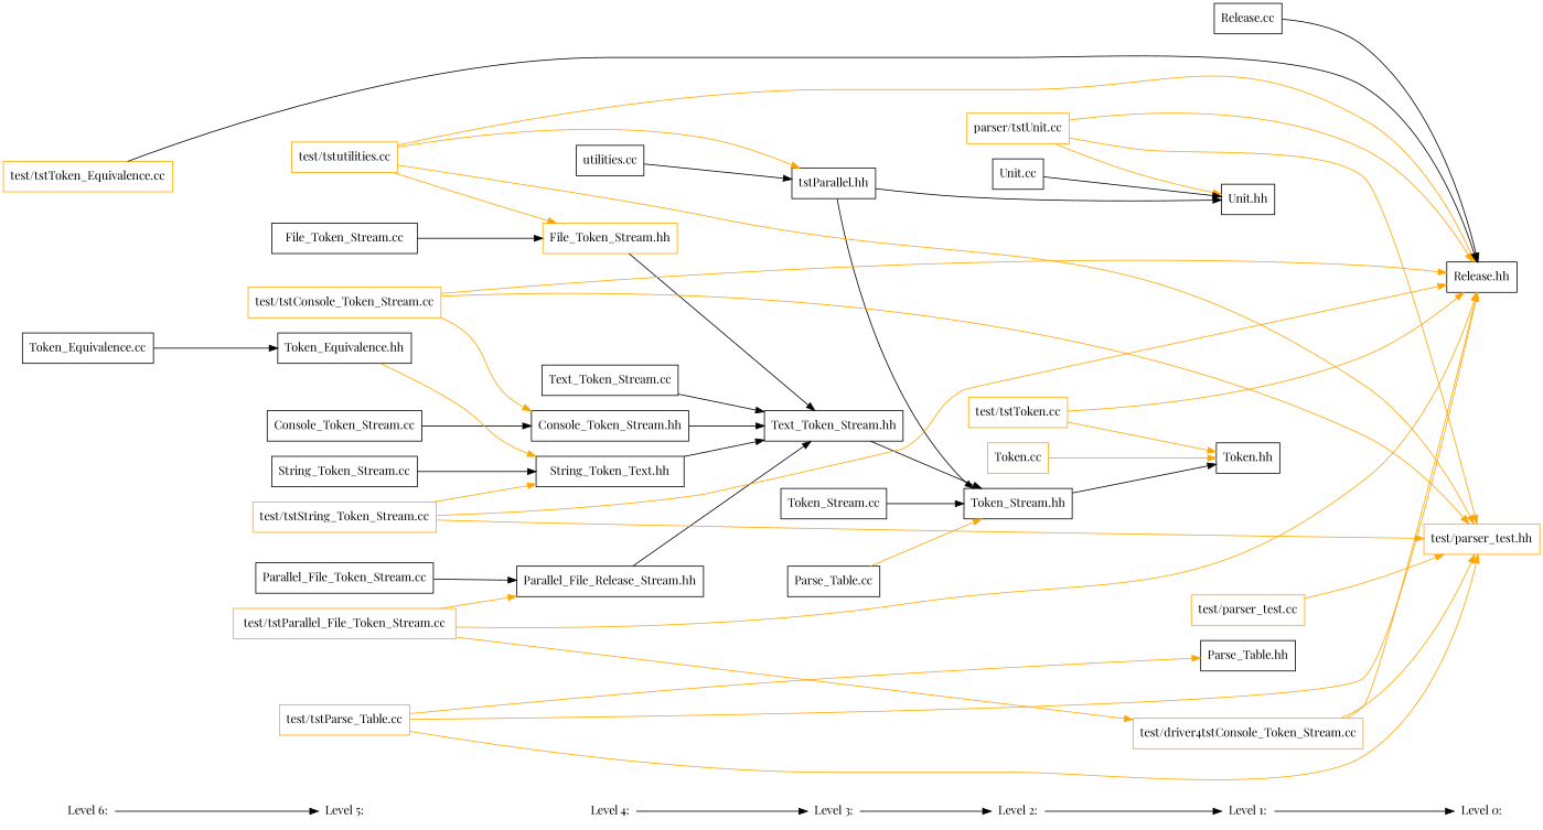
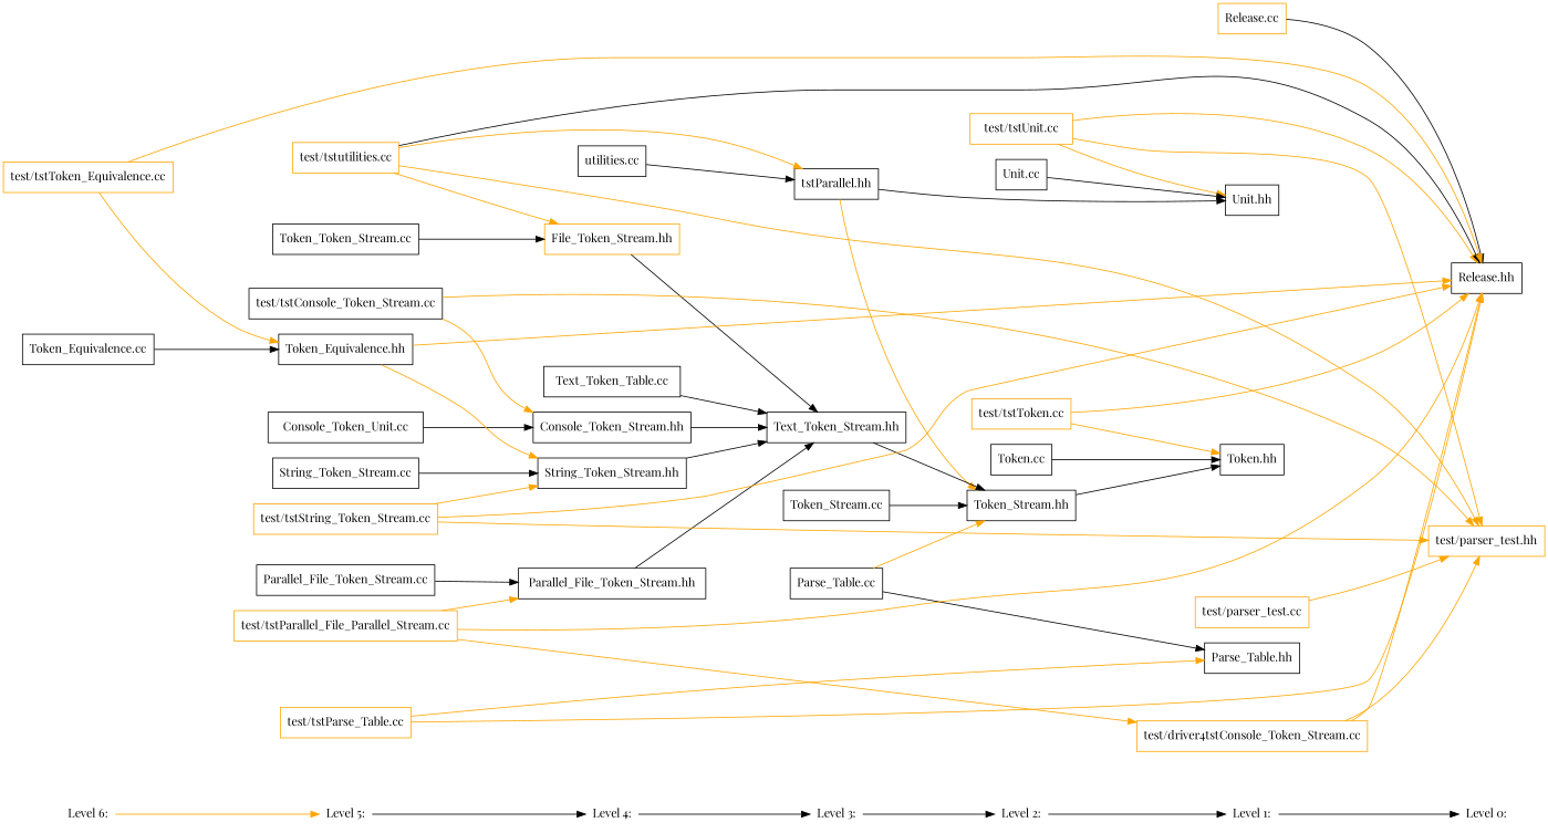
  digraph {
    fontname="Playfair Display"
    rankdir=LR
    ranksep=1
    node [fontname="Playfair Display" shape=box]
    edge [fontname="Playfair Display" color=orange]
    n1 [fontsize=14 label="Level 0:" shape=plaintext]
    n2 [color=orange label="test/parser_test.hh"]
    n3 [label="Release.hh"]
    n4 [fontsize=14 label="Level 1:" shape=plaintext]
    n5 [label="Parse_Table.hh"]
    n6 [label="Unit.hh"]
    n7 [label="Token.hh"]
    n8 [color=orange label="test/driver4tstConsole_Token_Stream.cc"]
-   n9 [label="Release.cc"]
+   n9 [label="Release.cc" color=orange]
    n10 [color=orange label="test/parser_test.cc"]
    n11 [fontsize=14 label="Level 2:" shape=plaintext]
-   n12 [color=orange label="parser/tstUnit.cc"]
+   n12 [color=orange label="test/tstUnit.cc"]
    n13 [color=orange label="test/tstToken.cc"]
    n14 [label="Token_Stream.hh"]
-   n15 [label="Token.cc" color=orange]
+   n15 [label="Token.cc"]
    n16 [label="Unit.cc"]
    n17 [fontsize=14 label="Level 3:" shape=plaintext]
    n18 [label="tstParallel.hh"]
    n19 [label="Parse_Table.cc"]
    n20 [label="Token_Stream.cc"]
    n21 [label="Text_Token_Stream.hh"]
    n22 [fontsize=14 label="Level 4:" shape=plaintext]
    n23 [label="Console_Token_Stream.hh"]
-   n24 [label="Text_Token_Stream.cc"]
-   n25 [label="String_Token_Text.hh"]
+   n24 [label="Text_Token_Table.cc"]
+   n25 [label="String_Token_Stream.hh"]
    n26 [color=orange label="File_Token_Stream.hh"]
-   n27 [label="Parallel_File_Release_Stream.hh"]
+   n27 [label="Parallel_File_Token_Stream.hh"]
    n28 [label="utilities.cc"]
    n29 [fontsize=14 label="Level 5:" shape=plaintext]
-   n30 [label="File_Token_Stream.cc"]
+   n30 [label="Token_Token_Stream.cc"]
    n31 [label="Parallel_File_Token_Stream.cc"]
    n32 [color=orange label="test/tstParse_Table.cc"]
    n33 [color=orange label="test/tstutilities.cc"]
-   n34 [color=orange label="test/tstParallel_File_Token_Stream.cc"]
-   n35 [label="Console_Token_Stream.cc"]
+   n34 [color=orange label="test/tstParallel_File_Parallel_Stream.cc"]
+   n35 [label="Console_Token_Unit.cc"]
    n36 [label="String_Token_Stream.cc"]
    n37 [label="Token_Equivalence.hh"]
-   n38 [color=orange label="test/tstConsole_Token_Stream.cc"]
+   n38 [color=black label="test/tstConsole_Token_Stream.cc"]
    n39 [color=orange label="test/tstString_Token_Stream.cc"]
    n40 [fontsize=14 label="Level 6:" shape=plaintext]
    n41 [label="Token_Equivalence.cc"]
    n42 [color=orange label="test/tstToken_Equivalence.cc"]
    subgraph sub_1 {
      rank=same
      n1
      n2
      n3
    }
    subgraph sub_2 {
      rank=same
      n4
      n5
      n6
      n7
      n8
      n9
      n10
    }
    subgraph sub_3 {
      rank=same
      n11
      n12
      n13
      n14
      n15
      n16
    }
    subgraph sub_4 {
      rank=same
      n17
      n18
      n19
      n20
      n21
    }
    subgraph sub_5 {
      rank=same
      n22
      n23
      n24
      n25
      n26
      n27
      n28
    }
    subgraph sub_6 {
      rank=same
      n29
      n30
      n31
      n32
      n33
      n34
      n35
      n36
      n37
      n38
      n39
    }
    subgraph sub_7 {
      rank=same
      n40
      n41
      n42
    }
    n4 -> n1 [color=""]
    n8 -> n2 [style=solid]
    n8 -> n3 [style=solid]
    n9 -> n3 [color=""]
    n10 -> n2 [style=solid]
    n11 -> n4 [color=""]
    n12 -> n2 [style=solid]
    n12 -> n3 [style=solid]
    n12 -> n6 [style=solid]
    n13 -> n3 [style=solid]
    n13 -> n7 [style=solid]
    n14 -> n7 [color=""]
-   n15 -> n7
+   n15 -> n7 [color=""]
    n16 -> n6 [color=""]
    n17 -> n11 [color=""]
    n18 -> n6 [color=""]
-   n18 -> n14 [color=""]
+   n18 -> n14
+   n19 -> n5 [color=""]
    n19 -> n14
    n20 -> n14 [color=""]
    n21 -> n14 [color=""]
    n22 -> n17 [color=""]
    n23 -> n21 [color=""]
    n24 -> n21 [color=""]
    n25 -> n21 [color=""]
    n26 -> n21 [color=""]
    n27 -> n21 [color=""]
    n28 -> n18 [color=""]
+   n29 -> n22 [color=""]
    n30 -> n26 [color=""]
    n31 -> n27 [color=""]
-   n32 -> n2 [style=solid]
    n32 -> n3 [style=solid]
    n32 -> n5 [style=solid]
    n33 -> n2 [style=solid]
-   n33 -> n3 [style=solid]
+   n33 -> n3 [color=black style=solid]
    n33 -> n18 [style=solid]
    n33 -> n26 [style=solid]
    n34 -> n3 [style=solid]
    n34 -> n8 [style=solid]
    n34 -> n27 [style=solid]
    n35 -> n23 [color=""]
    n36 -> n25 [color=""]
    n37 -> n25
    n38 -> n2 [style=solid]
-   n38 -> n3 [style=solid]
+   n37 -> n3 [style=solid]
    n38 -> n23 [style=solid]
    n39 -> n2 [style=solid]
    n39 -> n3 [style=solid]
    n39 -> n25 [style=solid]
-   n40 -> n29 [color=""]
+   n40 -> n29
    n41 -> n37 [color=""]
-   n42 -> n3 [color=black style=solid]
+   n42 -> n3 [style=solid]
+   n42 -> n37 [style=solid]
  }
